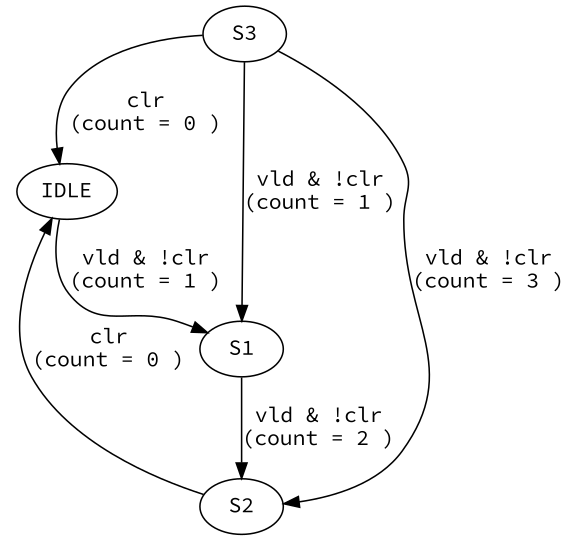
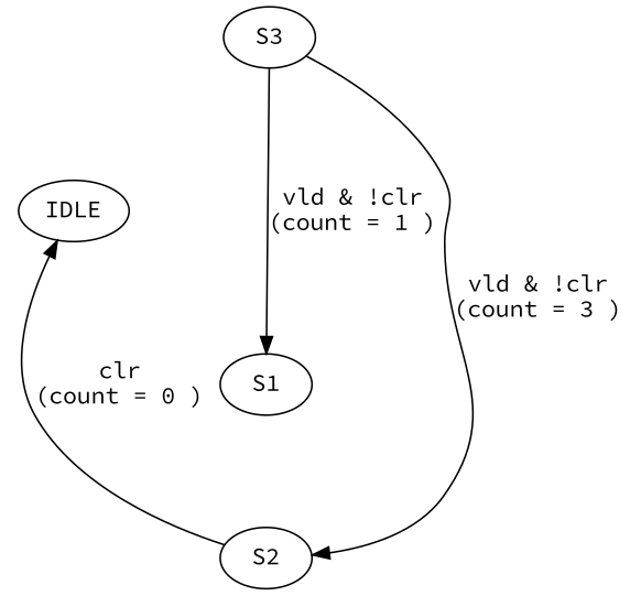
  digraph {
    fontname="Source Code Pro"
    node [fontname="Source Code Pro"]
    edge [fontname="Source Code Pro"]
    IDLE
    S1
    S2
    S3
-   IDLE -> S1 [label="vld & !clr\n(count = 1 )"]
-   S1 -> S2 [label="vld & !clr\n(count = 2 )"]
    S2 -> IDLE [label="clr\n(count = 0 )"]
-   S3 -> IDLE [label="clr\n(count = 0 )"]
    S3 -> S1 [label="vld & !clr\n(count = 1 )"]
    S3 -> S2 [label="vld & !clr\n(count = 3 )"]
  }
